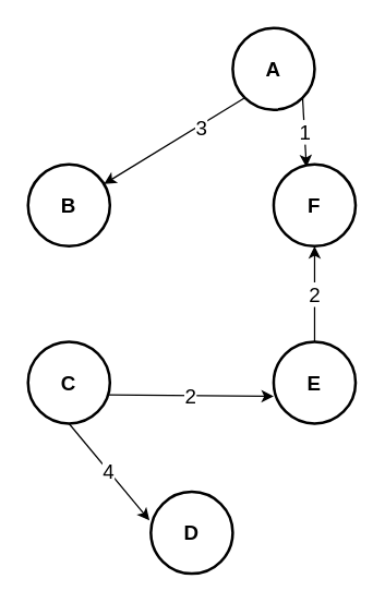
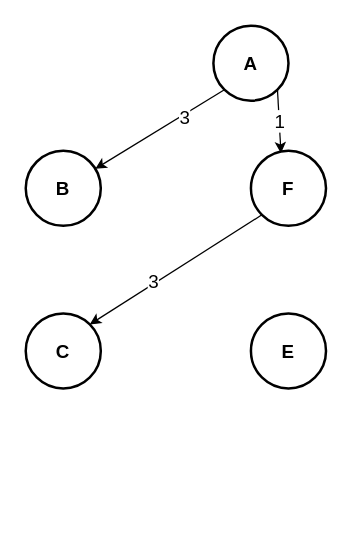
  <mxCell id="0" />
  <mxCell id="1" parent="0" />
  <mxCell id="2" style="rounded=0;orthogonalLoop=1;jettySize=auto;html=1;exitX=0;exitY=1;exitDx=0;exitDy=0;fontSize=15;" edge="1" parent="1" source="5" target="6"><mxGeometry relative="1" as="geometry" /></mxCell>
  <mxCell id="3" value="3" style="edgeLabel;html=1;align=center;verticalAlign=middle;resizable=0;points=[];fontSize=15;" vertex="1" connectable="0" parent="2"><mxGeometry x="-0.35" y="1" relative="1" as="geometry"><mxPoint as="offset" /></mxGeometry></mxCell>
  <mxCell id="4" value="1" style="edgeStyle=none;rounded=0;orthogonalLoop=1;jettySize=auto;html=1;exitX=1;exitY=1;exitDx=0;exitDy=0;entryX=0.4;entryY=0.033;entryDx=0;entryDy=0;entryPerimeter=0;fontSize=15;" edge="1" parent="1" source="5" target="14"><mxGeometry relative="1" as="geometry" /></mxCell>
  <mxCell id="5" value="&lt;font style=&quot;font-size: 15px;&quot;&gt;&lt;b style=&quot;font-size: 15px;&quot;&gt;A&lt;/b&gt;&lt;/font&gt;" style="ellipse;whiteSpace=wrap;html=1;aspect=fixed;strokeWidth=2;fontSize=15;" vertex="1" parent="1"><mxGeometry x="170" y="20" width="60" height="60" as="geometry" /></mxCell>
  <mxCell id="6" value="&lt;font style=&quot;font-size: 15px;&quot;&gt;&lt;b style=&quot;font-size: 15px;&quot;&gt;B&lt;/b&gt;&lt;/font&gt;" style="ellipse;whiteSpace=wrap;html=1;aspect=fixed;strokeWidth=2;fontSize=15;" vertex="1" parent="1"><mxGeometry x="20" y="120" width="60" height="60" as="geometry" /></mxCell>
- <mxCell id="7" value="4" style="edgeStyle=none;rounded=0;orthogonalLoop=1;jettySize=auto;html=1;exitX=0.5;exitY=1;exitDx=0;exitDy=0;entryX=-0.017;entryY=0.35;entryDx=0;entryDy=0;entryPerimeter=0;strokeWidth=1;fontSize=15;" edge="1" parent="1" source="8" target="15"><mxGeometry relative="1" as="geometry" /></mxCell>
  <mxCell id="8" value="&lt;b&gt;C&lt;/b&gt;" style="ellipse;whiteSpace=wrap;html=1;aspect=fixed;strokeWidth=2;fontSize=15;" vertex="1" parent="1"><mxGeometry x="20" y="250" width="60" height="60" as="geometry" /></mxCell>
- <mxCell id="9" value="2" style="edgeStyle=none;rounded=0;orthogonalLoop=1;jettySize=auto;html=1;exitX=0.5;exitY=0;exitDx=0;exitDy=0;entryX=0.5;entryY=1;entryDx=0;entryDy=0;fontSize=15;" edge="1" parent="1" source="11" target="14"><mxGeometry relative="1" as="geometry" /></mxCell>
- <mxCell id="10" value="2" style="rounded=0;orthogonalLoop=1;jettySize=auto;html=1;exitX=0;exitY=0.667;exitDx=0;exitDy=0;entryX=0.967;entryY=0.65;entryDx=0;entryDy=0;entryPerimeter=0;exitPerimeter=0;fontSize=15;startArrow=classic;startFill=1;endArrow=none;endFill=0;" edge="1" parent="1" source="11" target="8"><mxGeometry relative="1" as="geometry" /></mxCell>
  <mxCell id="11" value="&lt;font style=&quot;font-size: 15px;&quot;&gt;&lt;b style=&quot;font-size: 15px;&quot;&gt;E&lt;/b&gt;&lt;/font&gt;" style="ellipse;whiteSpace=wrap;html=1;aspect=fixed;strokeWidth=2;fontSize=15;" vertex="1" parent="1"><mxGeometry x="200" y="250" width="60" height="60" as="geometry" /></mxCell>
+ <mxCell id="12" style="edgeStyle=none;rounded=0;orthogonalLoop=1;jettySize=auto;html=1;exitX=0;exitY=1;exitDx=0;exitDy=0;entryX=1;entryY=0;entryDx=0;entryDy=0;strokeWidth=1;fontSize=15;" edge="1" parent="1" source="14" target="8"><mxGeometry relative="1" as="geometry" /></mxCell>
+ <mxCell id="13" value="3" style="edgeLabel;html=1;align=center;verticalAlign=middle;resizable=0;points=[];fontSize=15;" vertex="1" connectable="0" parent="12"><mxGeometry x="0.249" y="-3" relative="1" as="geometry"><mxPoint as="offset" /></mxGeometry></mxCell>
  <mxCell id="14" value="&lt;font style=&quot;font-size: 15px;&quot;&gt;&lt;b style=&quot;font-size: 15px;&quot;&gt;F&lt;/b&gt;&lt;/font&gt;" style="ellipse;whiteSpace=wrap;html=1;aspect=fixed;strokeWidth=2;fontSize=15;" vertex="1" parent="1"><mxGeometry x="200" y="120" width="60" height="60" as="geometry" /></mxCell>
- <mxCell id="15" value="&lt;font style=&quot;font-size: 15px;&quot;&gt;&lt;b style=&quot;font-size: 15px;&quot;&gt;D&lt;/b&gt;&lt;/font&gt;" style="ellipse;whiteSpace=wrap;html=1;aspect=fixed;strokeWidth=2;fontSize=15;" vertex="1" parent="1"><mxGeometry x="110" y="360" width="60" height="60" as="geometry" /></mxCell>
